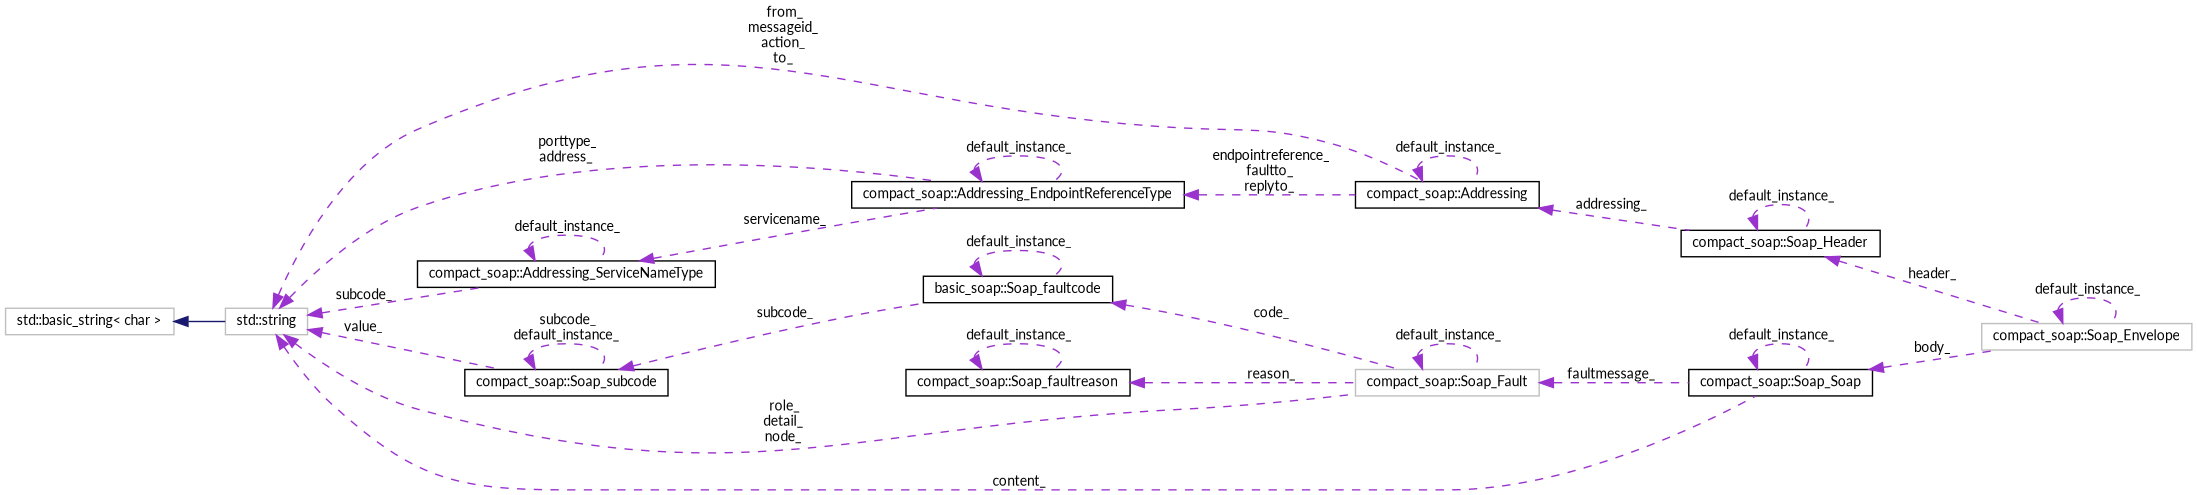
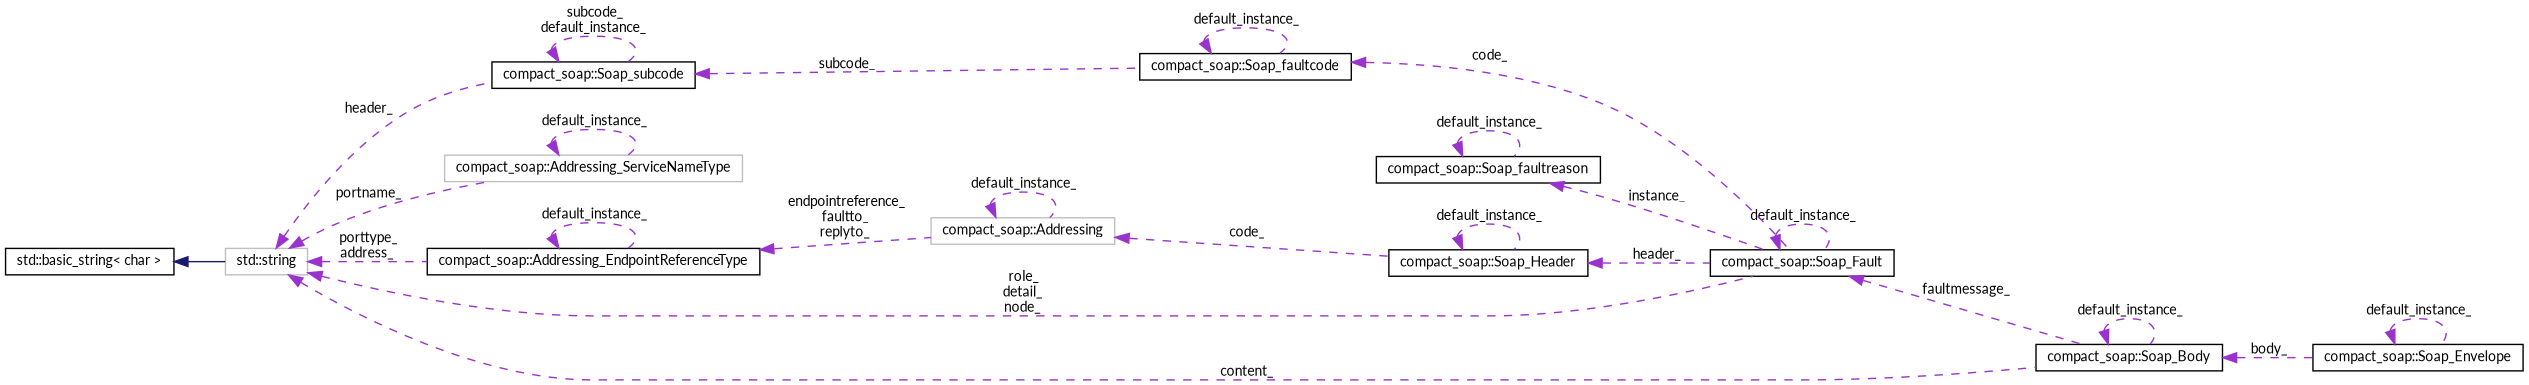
  digraph {
    fontname=Lato
    rankdir=LR
    node [color=black fillcolor=white fontname=Lato fontsize=10 shape=record style=filled]
    edge [color=darkorchid3 dir=back fontname=Lato fontsize=10 labelfontname=Helvetica labelfontsize=10 style=dashed]
-   n1 [color=grey75 height=0.2 label="compact_soap::Soap_Envelope" width=0.4]
+   n1 [height=0.2 label="compact_soap::Soap_Envelope" width=0.4]
    n2 [height=0.2 label="compact_soap::Soap_Header" width=0.4]
-   n3 [height=0.2 label="compact_soap::Addressing" width=0.4]
+   n3 [color=grey75 height=0.2 label="compact_soap::Addressing" width=0.4]
    n4 [color=grey75 height=0.2 label="std::string" width=0.4]
    n5 [height=0.2 label="compact_soap::Addressing_EndpointReferenceType" width=0.4]
-   n6 [height=0.2 label="compact_soap::Addressing_ServiceNameType" width=0.4]
-   n7 [height=0.2 label="compact_soap::Soap_Soap" width=0.4]
-   n8 [color=grey75 height=0.2 label="compact_soap::Soap_Fault" width=0.4]
+   n6 [color=grey75 height=0.2 label="compact_soap::Addressing_ServiceNameType" width=0.4]
+   n7 [height=0.2 label="compact_soap::Soap_Body" width=0.4]
+   n8 [height=0.2 label="compact_soap::Soap_Fault" width=0.4]
    n9 [height=0.2 label="compact_soap::Soap_subcode" width=0.4]
-   n10 [height=0.2 label="basic_soap::Soap_faultcode" width=0.4]
-   n11 [color=grey75 height=0.2 label="std::basic_string\< char \>" width=0.4]
+   n10 [height=0.2 label="compact_soap::Soap_faultcode" width=0.4]
+   n11 [height=0.2 label="std::basic_string\< char \>" width=0.4]
    n12 [height=0.2 label="compact_soap::Soap_faultreason" width=0.4]
    n1 -> n1 [label=" default_instance_"]
-   n2 -> n1 [label=" header_"]
+   n2 -> n8 [label=" header_"]
    n2 -> n2 [label=" default_instance_"]
-   n3 -> n2 [label=" addressing_"]
+   n3 -> n2 [label=" code_"]
    n3 -> n3 [label=" default_instance_"]
-   n4 -> n3 [label=" from_\nmessageid_\naction_\nto_"]
    n4 -> n5 [label=" porttype_\naddress_"]
-   n4 -> n6 [label=" subcode_"]
+   n4 -> n6 [label=" portname_"]
    n4 -> n7 [label=" content_"]
    n4 -> n8 [label=" role_\ndetail_\nnode_"]
-   n4 -> n9 [label=" value_"]
+   n4 -> n9 [label=" header_"]
    n5 -> n3 [label=" endpointreference_\nfaultto_\nreplyto_"]
    n5 -> n5 [label=" default_instance_"]
-   n6 -> n5 [label=" servicename_"]
    n6 -> n6 [label=" default_instance_"]
    n7 -> n1 [label=" body_"]
    n7 -> n7 [label=" default_instance_"]
    n8 -> n7 [label=" faultmessage_"]
    n8 -> n8 [label=" default_instance_"]
    n9 -> n9 [label=" subcode_\ndefault_instance_"]
    n9 -> n10 [label=" subcode_"]
    n10 -> n8 [label=" code_"]
    n10 -> n10 [label=" default_instance_"]
    n11 -> n4 [color=midnightblue style=solid]
-   n12 -> n8 [label=" reason_"]
+   n12 -> n8 [label=" instance_"]
    n12 -> n12 [label=" default_instance_"]
  }
